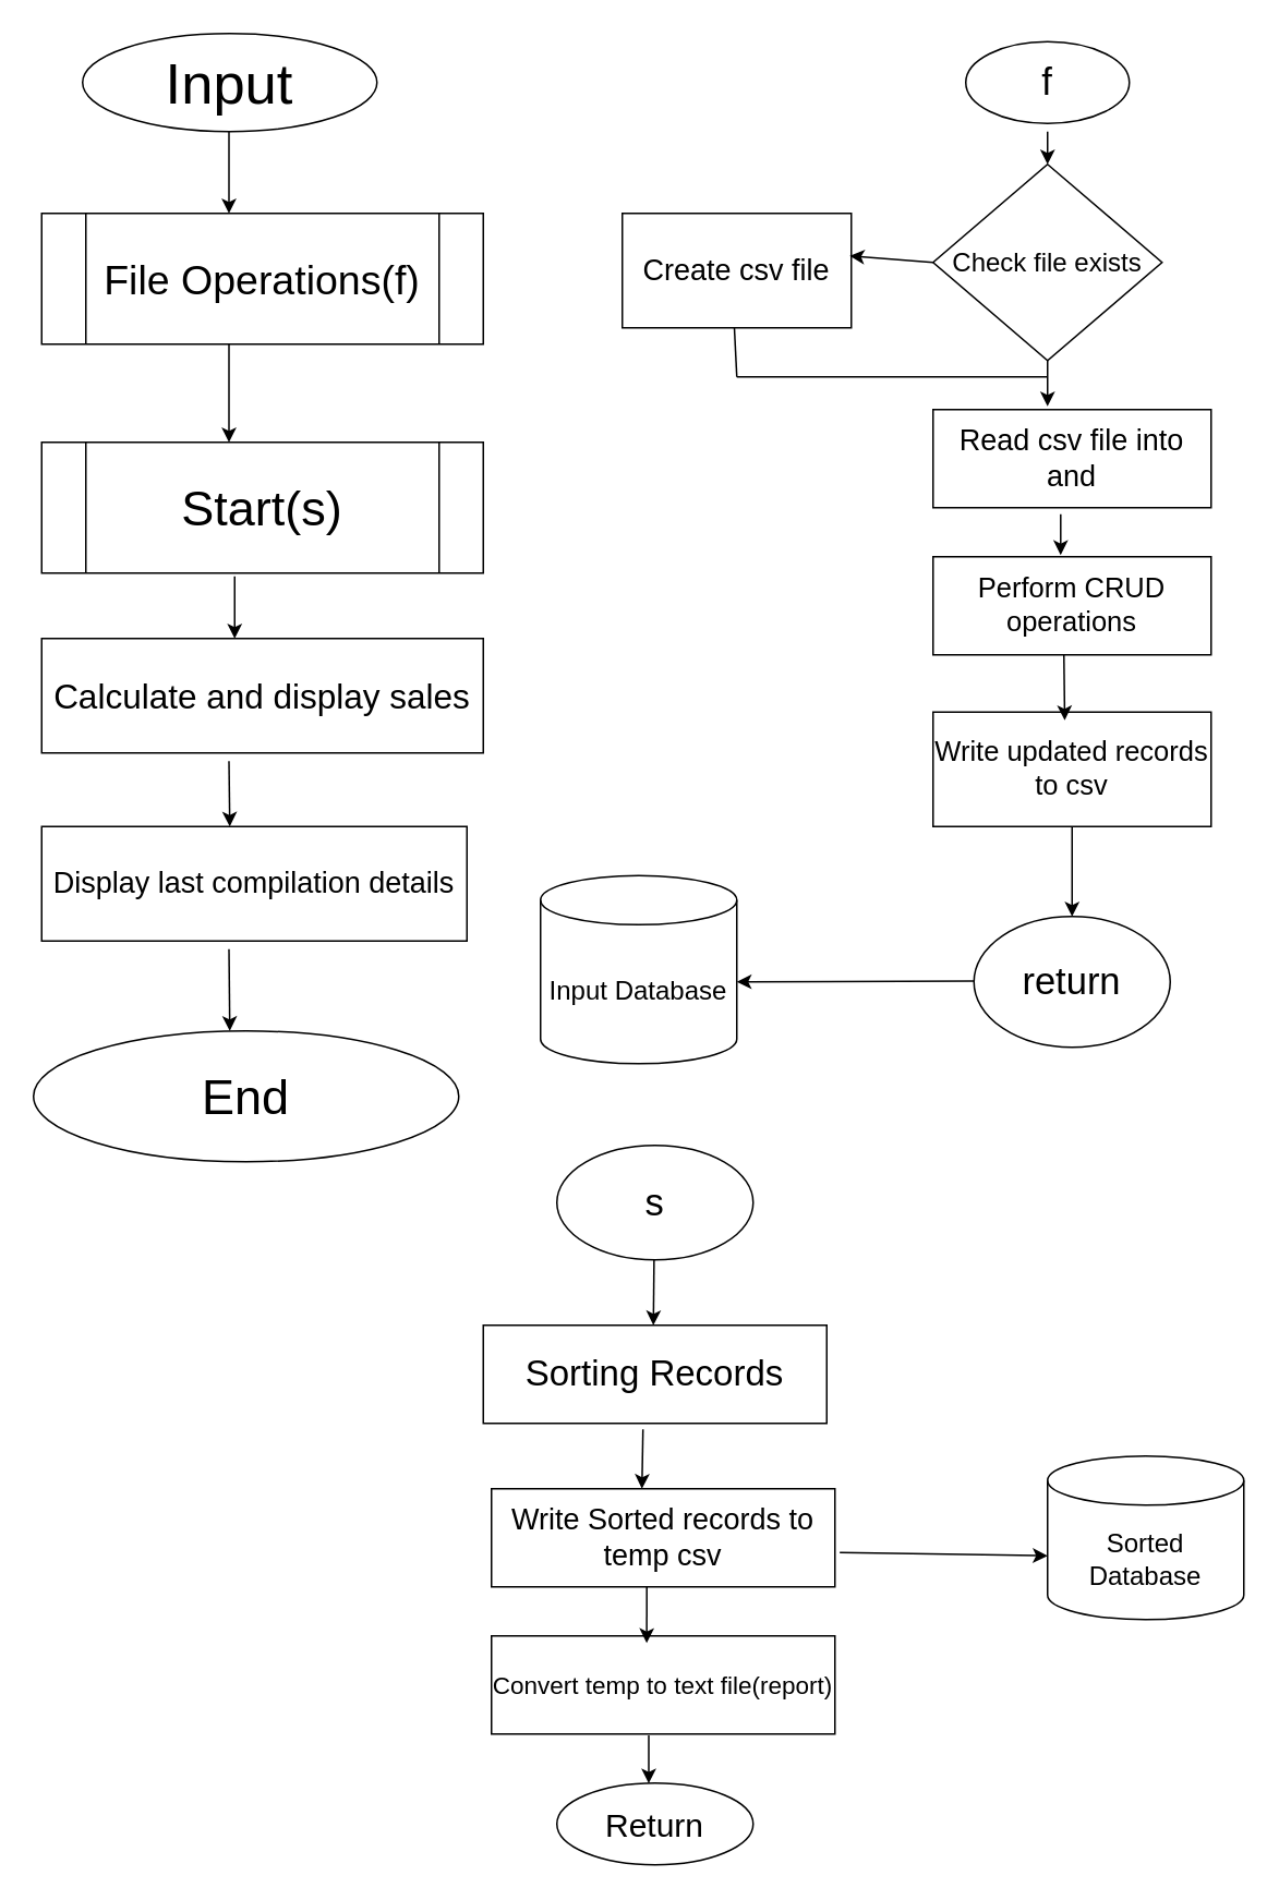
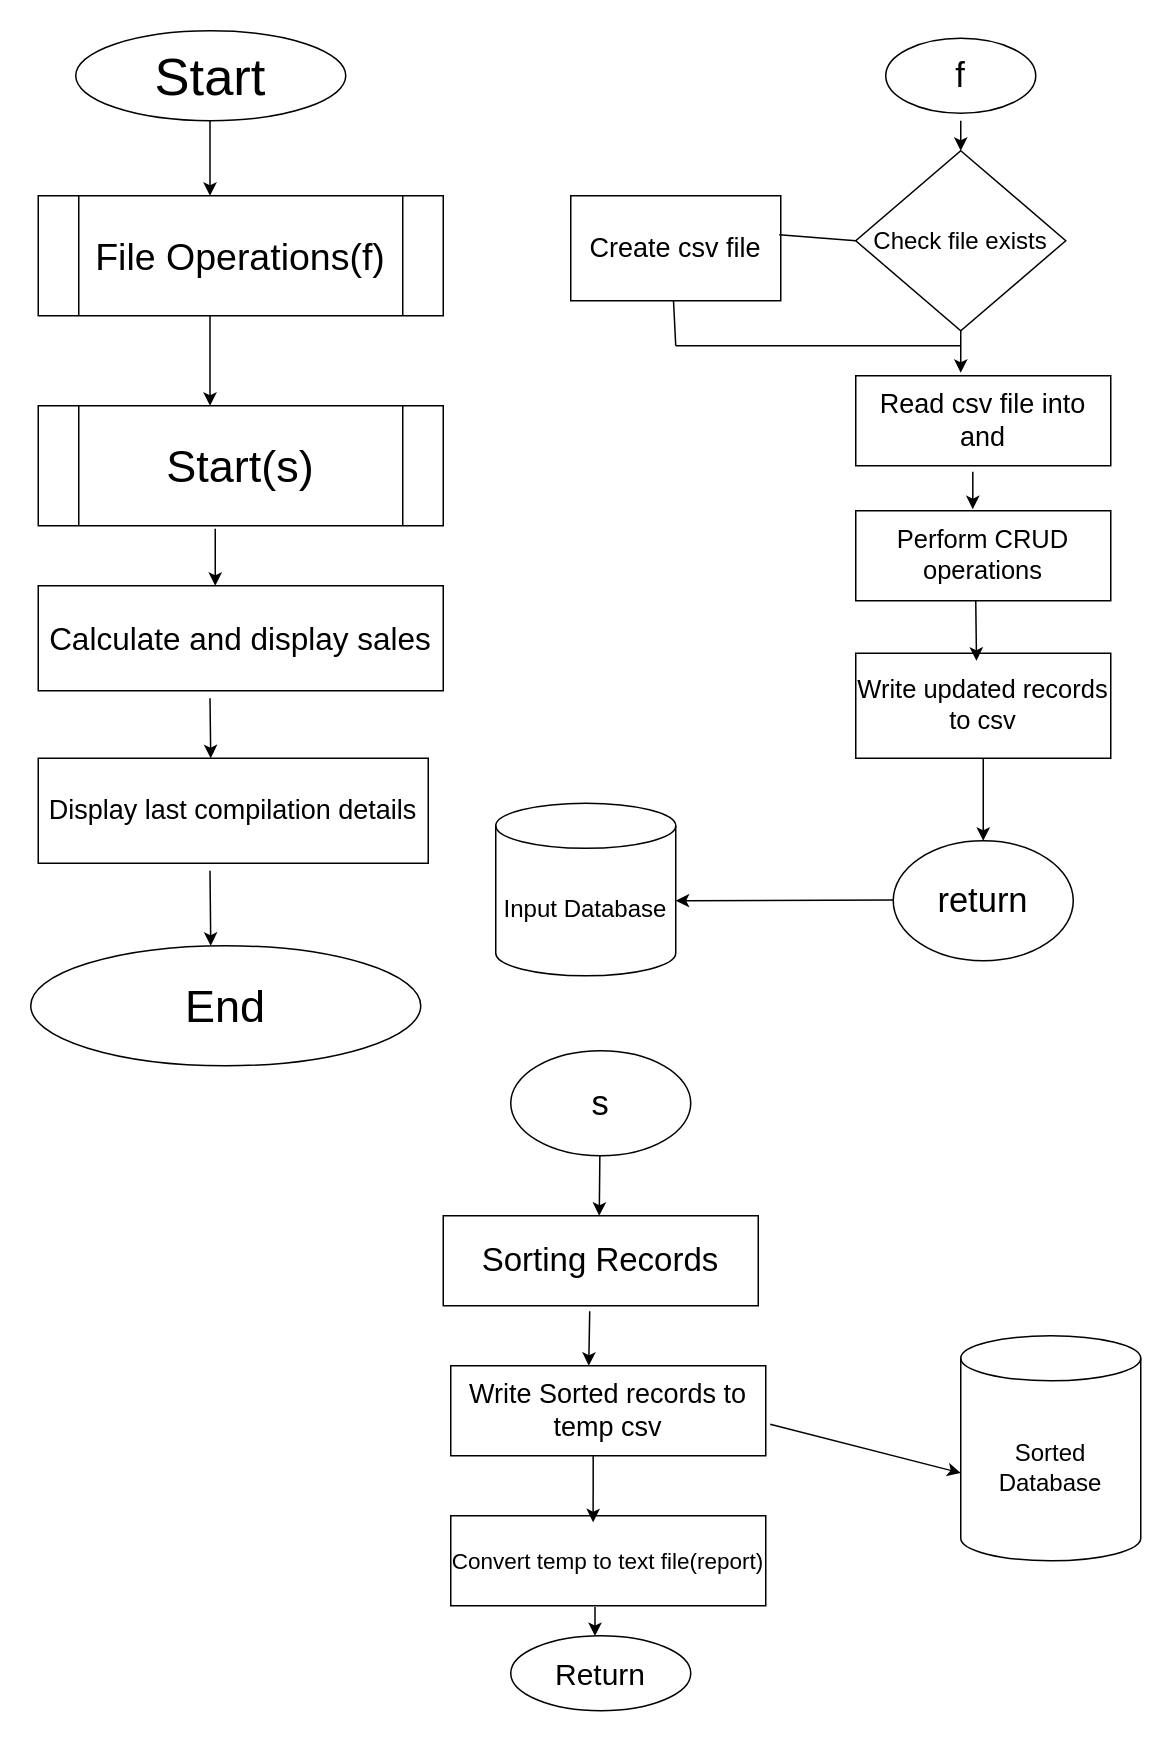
  <mxCell id="0" />
  <mxCell id="1" parent="0" />
- <mxCell id="2" value="&lt;font style=&quot;font-size: 35px;&quot;&gt;Input&lt;/font&gt;" style="ellipse;whiteSpace=wrap;html=1;strokeWidth=1;" parent="1" vertex="1"><mxGeometry x="50" y="20" width="180" height="60" as="geometry" /></mxCell>
+ <mxCell id="2" value="&lt;font style=&quot;font-size: 35px;&quot;&gt;Start&lt;/font&gt;" style="ellipse;whiteSpace=wrap;html=1;strokeWidth=1;" parent="1" vertex="1"><mxGeometry x="50" y="20" width="180" height="60" as="geometry" /></mxCell>
  <mxCell id="3" value="" style="endArrow=classic;html=1;rounded=0;exitX=0.5;exitY=1;exitDx=0;exitDy=0;strokeWidth=1;" parent="1" edge="1"><mxGeometry width="50" height="50" relative="1" as="geometry"><mxPoint x="139.5" y="80" as="sourcePoint" /><mxPoint x="139.5" y="130" as="targetPoint" /></mxGeometry></mxCell>
  <mxCell id="4" value="&lt;font style=&quot;font-size: 25px;&quot;&gt;File Operations(f)&lt;/font&gt;" style="shape=process;whiteSpace=wrap;html=1;backgroundOutline=1;strokeWidth=1;" parent="1" vertex="1"><mxGeometry x="25" y="130" width="270" height="80" as="geometry" /></mxCell>
  <mxCell id="5" value="" style="endArrow=classic;html=1;rounded=0;exitX=0.474;exitY=1.063;exitDx=0;exitDy=0;exitPerimeter=0;strokeWidth=1;" parent="1" edge="1"><mxGeometry width="50" height="50" relative="1" as="geometry"><mxPoint x="139.5" y="210" as="sourcePoint" /><mxPoint x="139.52" y="270" as="targetPoint" /></mxGeometry></mxCell>
  <mxCell id="6" value="&lt;font style=&quot;font-size: 30px;&quot;&gt;Start(s)&lt;/font&gt;" style="shape=process;whiteSpace=wrap;html=1;backgroundOutline=1;strokeWidth=1;" parent="1" vertex="1"><mxGeometry x="25" y="270" width="270" height="80" as="geometry" /></mxCell>
  <mxCell id="7" value="" style="endArrow=classic;html=1;rounded=0;strokeWidth=1;exitX=0.437;exitY=1.025;exitDx=0;exitDy=0;exitPerimeter=0;" parent="1" source="6" edge="1"><mxGeometry width="50" height="50" relative="1" as="geometry"><mxPoint x="139.75" y="360" as="sourcePoint" /><mxPoint x="143" y="390" as="targetPoint" /></mxGeometry></mxCell>
  <mxCell id="8" value="&lt;font style=&quot;font-size: 21px;&quot;&gt;Calculate and display sales&lt;/font&gt;" style="rounded=0;whiteSpace=wrap;html=1;strokeWidth=1;" parent="1" vertex="1"><mxGeometry x="25" y="390" width="270" height="70" as="geometry" /></mxCell>
  <mxCell id="9" value="" style="endArrow=classic;html=1;rounded=0;exitX=0.5;exitY=1;exitDx=0;exitDy=0;strokeWidth=1;" parent="1" edge="1"><mxGeometry width="50" height="50" relative="1" as="geometry"><mxPoint x="139.5" y="465" as="sourcePoint" /><mxPoint x="140" y="505" as="targetPoint" /></mxGeometry></mxCell>
  <mxCell id="10" value="&lt;font style=&quot;font-size: 18px;&quot;&gt;Display last compilation details&lt;/font&gt;" style="rounded=0;whiteSpace=wrap;html=1;strokeWidth=1;" parent="1" vertex="1"><mxGeometry x="25" y="505" width="260" height="70" as="geometry" /></mxCell>
  <mxCell id="11" value="" style="endArrow=classic;html=1;rounded=0;strokeWidth=1;" parent="1" edge="1"><mxGeometry width="50" height="50" relative="1" as="geometry"><mxPoint x="139.5" y="580" as="sourcePoint" /><mxPoint x="140" y="630" as="targetPoint" /></mxGeometry></mxCell>
  <mxCell id="12" value="&lt;font style=&quot;font-size: 30px;&quot;&gt;End&lt;/font&gt;" style="ellipse;whiteSpace=wrap;html=1;strokeWidth=1;" parent="1" vertex="1"><mxGeometry x="20" y="630" width="260" height="80" as="geometry" /></mxCell>
  <mxCell id="13" value="&lt;font style=&quot;font-size: 23px;&quot;&gt;f&lt;/font&gt;" style="ellipse;whiteSpace=wrap;html=1;" parent="1" vertex="1"><mxGeometry x="590" y="25" width="100" height="50" as="geometry" /></mxCell>
  <mxCell id="14" value="" style="endArrow=classic;html=1;rounded=0;" parent="1" target="15" edge="1"><mxGeometry width="50" height="50" relative="1" as="geometry"><mxPoint x="640" y="80" as="sourcePoint" /><mxPoint x="630" y="130" as="targetPoint" /></mxGeometry></mxCell>
  <mxCell id="15" value="&lt;font style=&quot;font-size: 16px;&quot;&gt;Check file exists&lt;/font&gt;" style="rhombus;whiteSpace=wrap;html=1;" parent="1" vertex="1"><mxGeometry x="570" y="100" width="140" height="120" as="geometry" /></mxCell>
  <mxCell id="16" value="" style="endArrow=classic;html=1;rounded=0;exitX=0.5;exitY=1;exitDx=0;exitDy=0;" parent="1" source="15" edge="1"><mxGeometry width="50" height="50" relative="1" as="geometry"><mxPoint x="650" y="320" as="sourcePoint" /><mxPoint x="640" y="248" as="targetPoint" /></mxGeometry></mxCell>
  <mxCell id="17" value="&lt;font style=&quot;font-size: 18px;&quot;&gt;Read csv file into and&lt;/font&gt;" style="rounded=0;whiteSpace=wrap;html=1;" parent="1" vertex="1"><mxGeometry x="570" y="250" width="170" height="60" as="geometry" /></mxCell>
  <mxCell id="18" value="" style="endArrow=classic;html=1;rounded=0;exitX=0.459;exitY=1.067;exitDx=0;exitDy=0;exitPerimeter=0;entryX=0.459;entryY=-0.017;entryDx=0;entryDy=0;entryPerimeter=0;" parent="1" source="17" target="19" edge="1"><mxGeometry width="50" height="50" relative="1" as="geometry"><mxPoint x="620" y="410" as="sourcePoint" /><mxPoint x="630" y="360" as="targetPoint" /></mxGeometry></mxCell>
  <mxCell id="19" value="&lt;font style=&quot;font-size: 17px;&quot;&gt;Perform CRUD operations&lt;/font&gt;" style="rounded=0;whiteSpace=wrap;html=1;" parent="1" vertex="1"><mxGeometry x="570" y="340" width="170" height="60" as="geometry" /></mxCell>
  <mxCell id="20" value="&lt;font style=&quot;font-size: 17px;&quot;&gt;Write updated records to csv&lt;/font&gt;" style="rounded=0;whiteSpace=wrap;html=1;" parent="1" vertex="1"><mxGeometry x="570" y="435" width="170" height="70" as="geometry" /></mxCell>
  <mxCell id="21" value="" style="endArrow=classic;html=1;rounded=0;" parent="1" edge="1"><mxGeometry width="50" height="50" relative="1" as="geometry"><mxPoint x="650" y="400" as="sourcePoint" /><mxPoint x="650.5" y="440" as="targetPoint" /></mxGeometry></mxCell>
  <mxCell id="22" value="&lt;font style=&quot;font-size: 18px;&quot;&gt;Create csv file&lt;/font&gt;" style="rounded=0;whiteSpace=wrap;html=1;" parent="1" vertex="1"><mxGeometry x="380" y="130" width="140" height="70" as="geometry" /></mxCell>
- <mxCell id="23" value="" style="endArrow=classic;html=1;rounded=0;exitX=0;exitY=0.5;exitDx=0;exitDy=0;entryX=0.993;entryY=0.371;entryDx=0;entryDy=0;entryPerimeter=0;" parent="1" source="15" target="22" edge="1"><mxGeometry width="50" height="50" relative="1" as="geometry"><mxPoint x="500" y="195" as="sourcePoint" /><mxPoint x="550" y="145" as="targetPoint" /></mxGeometry></mxCell>
+ <mxCell id="23" value="" style="endArrow=none;html=1;rounded=0;exitX=0;exitY=0.5;exitDx=0;exitDy=0;entryX=0.993;entryY=0.371;entryDx=0;entryDy=0;entryPerimeter=0;" parent="1" source="15" target="22" edge="1"><mxGeometry width="50" height="50" relative="1" as="geometry"><mxPoint x="500" y="195" as="sourcePoint" /><mxPoint x="550" y="145" as="targetPoint" /></mxGeometry></mxCell>
  <mxCell id="24" value="" style="endArrow=none;html=1;rounded=0;" parent="1" edge="1"><mxGeometry width="50" height="50" relative="1" as="geometry"><mxPoint x="450" y="230" as="sourcePoint" /><mxPoint x="448.5" y="200" as="targetPoint" /></mxGeometry></mxCell>
  <mxCell id="25" value="" style="endArrow=none;html=1;rounded=0;" parent="1" edge="1"><mxGeometry width="50" height="50" relative="1" as="geometry"><mxPoint x="450" y="230" as="sourcePoint" /><mxPoint x="640" y="230" as="targetPoint" /></mxGeometry></mxCell>
  <mxCell id="26" value="&lt;font style=&quot;font-size: 23px;&quot;&gt;return&lt;/font&gt;" style="ellipse;whiteSpace=wrap;html=1;" parent="1" vertex="1"><mxGeometry x="595" y="560" width="120" height="80" as="geometry" /></mxCell>
  <mxCell id="27" value="" style="endArrow=classic;html=1;rounded=0;entryX=0.5;entryY=0;entryDx=0;entryDy=0;exitX=0.5;exitY=1;exitDx=0;exitDy=0;" parent="1" source="20" target="26" edge="1"><mxGeometry width="50" height="50" relative="1" as="geometry"><mxPoint x="380" y="420" as="sourcePoint" /><mxPoint x="430" y="370" as="targetPoint" /></mxGeometry></mxCell>
  <mxCell id="28" value="&lt;font style=&quot;font-size: 23px;&quot;&gt;s&lt;/font&gt;" style="ellipse;whiteSpace=wrap;html=1;" parent="1" vertex="1"><mxGeometry x="340" y="700" width="120" height="70" as="geometry" /></mxCell>
  <mxCell id="29" value="&lt;font style=&quot;font-size: 22px;&quot;&gt;Sorting Records&lt;/font&gt;" style="rounded=0;whiteSpace=wrap;html=1;" parent="1" vertex="1"><mxGeometry x="295" y="810" width="210" height="60" as="geometry" /></mxCell>
  <mxCell id="30" value="&lt;font style=&quot;font-size: 18px;&quot;&gt;Write Sorted records to temp csv&lt;/font&gt;" style="rounded=0;whiteSpace=wrap;html=1;" parent="1" vertex="1"><mxGeometry x="300" y="910" width="210" height="60" as="geometry" /></mxCell>
- <mxCell id="31" value="&lt;font style=&quot;font-size: 15px;&quot;&gt;Convert temp to text file(report)&lt;/font&gt;" style="rounded=0;whiteSpace=wrap;html=1;" parent="1" vertex="1"><mxGeometry x="300" y="1000" width="210" height="60" as="geometry" /></mxCell>
+ <mxCell id="31" value="&lt;font style=&quot;font-size: 15px;&quot;&gt;Convert temp to text file(report)&lt;/font&gt;" style="rounded=0;whiteSpace=wrap;html=1;" parent="1" vertex="1"><mxGeometry x="300" y="1010" width="210" height="60" as="geometry" /></mxCell>
  <mxCell id="32" value="&lt;font style=&quot;font-size: 20px;&quot;&gt;Return&lt;/font&gt;" style="ellipse;whiteSpace=wrap;html=1;" parent="1" vertex="1"><mxGeometry x="340" y="1090" width="120" height="50" as="geometry" /></mxCell>
  <mxCell id="33" value="" style="endArrow=classic;html=1;rounded=0;" parent="1" edge="1"><mxGeometry width="50" height="50" relative="1" as="geometry"><mxPoint x="399.41" y="770" as="sourcePoint" /><mxPoint x="399" y="810" as="targetPoint" /></mxGeometry></mxCell>
  <mxCell id="34" value="" style="endArrow=classic;html=1;rounded=0;exitX=0.465;exitY=1.062;exitDx=0;exitDy=0;exitPerimeter=0;" parent="1" source="29" edge="1"><mxGeometry width="50" height="50" relative="1" as="geometry"><mxPoint x="380" y="950" as="sourcePoint" /><mxPoint x="392" y="910" as="targetPoint" /></mxGeometry></mxCell>
  <mxCell id="35" value="" style="endArrow=classic;html=1;rounded=0;entryX=0.452;entryY=0.072;entryDx=0;entryDy=0;entryPerimeter=0;" parent="1" target="31" edge="1"><mxGeometry width="50" height="50" relative="1" as="geometry"><mxPoint x="394.96" y="970" as="sourcePoint" /><mxPoint x="380" y="1050" as="targetPoint" /></mxGeometry></mxCell>
  <mxCell id="36" value="" style="endArrow=classic;html=1;rounded=0;entryX=0.468;entryY=0.004;entryDx=0;entryDy=0;exitX=0.458;exitY=1.013;exitDx=0;exitDy=0;exitPerimeter=0;entryPerimeter=0;" parent="1" source="31" target="32" edge="1"><mxGeometry width="50" height="50" relative="1" as="geometry"><mxPoint x="400" y="1070" as="sourcePoint" /><mxPoint x="430" y="900" as="targetPoint" /></mxGeometry></mxCell>
- <mxCell id="37" value="&lt;font style=&quot;font-size: 16px;&quot;&gt;Sorted Database&lt;/font&gt;" style="shape=cylinder3;whiteSpace=wrap;html=1;boundedLbl=1;backgroundOutline=1;size=15;" vertex="1" parent="1"><mxGeometry x="640" y="890" width="120" height="100" as="geometry" /></mxCell>
+ <mxCell id="37" value="&lt;font style=&quot;font-size: 16px;&quot;&gt;Sorted Database&lt;/font&gt;" style="shape=cylinder3;whiteSpace=wrap;html=1;boundedLbl=1;backgroundOutline=1;size=15;" vertex="1" parent="1"><mxGeometry x="640" y="890" width="120" height="150" as="geometry" /></mxCell>
  <mxCell id="38" value="" style="endArrow=classic;html=1;rounded=0;exitX=1.014;exitY=0.65;exitDx=0;exitDy=0;exitPerimeter=0;entryX=0;entryY=0.61;entryDx=0;entryDy=0;entryPerimeter=0;" edge="1" parent="1" source="30" target="37"><mxGeometry width="50" height="50" relative="1" as="geometry"><mxPoint x="540" y="970" as="sourcePoint" /><mxPoint x="590" y="920" as="targetPoint" /></mxGeometry></mxCell>
  <mxCell id="39" value="&lt;font style=&quot;font-size: 16px;&quot;&gt;Input Database&lt;/font&gt;" style="shape=cylinder3;whiteSpace=wrap;html=1;boundedLbl=1;backgroundOutline=1;size=15;" vertex="1" parent="1"><mxGeometry x="330" y="535" width="120" height="115" as="geometry" /></mxCell>
  <mxCell id="40" value="" style="endArrow=classic;html=1;rounded=0;" edge="1" parent="1"><mxGeometry width="50" height="50" relative="1" as="geometry"><mxPoint x="595" y="599.5" as="sourcePoint" /><mxPoint x="450" y="600" as="targetPoint" /></mxGeometry></mxCell>
